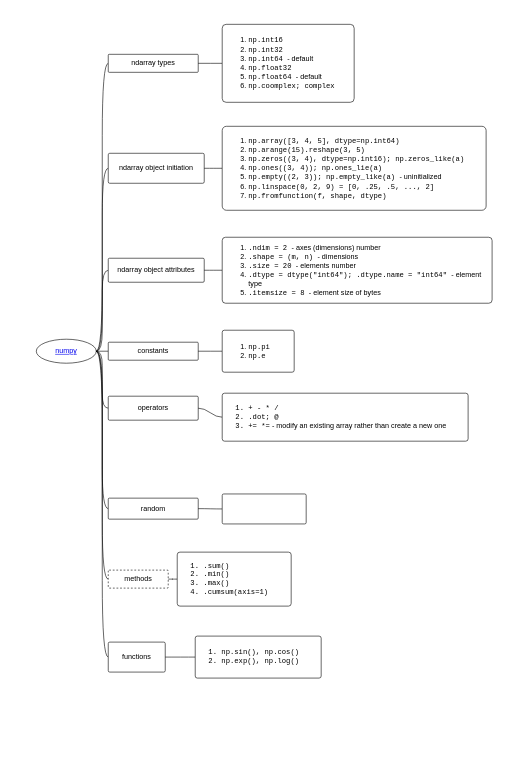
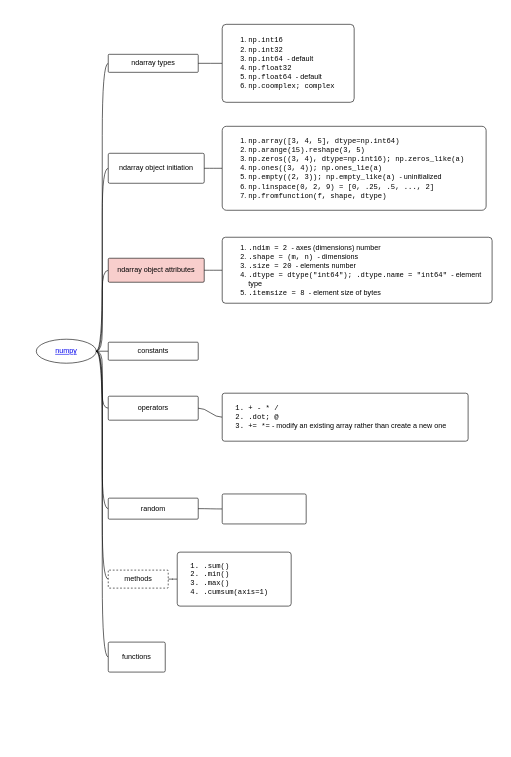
  <mxCell id="0" />
  <mxCell id="1" parent="0" />
  <mxCell id="2" value="" style="swimlane;html=1;startSize=15;horizontal=1;containerType=tree;strokeColor=none;fillColor=none;" parent="1" vertex="1"><mxGeometry x="20" y="20" width="810" height="1220" as="geometry" /></mxCell>
  <mxCell id="3" value="" style="edgeStyle=entityRelationEdgeStyle;startArrow=none;endArrow=none;segment=10;curved=1;" parent="2" source="4" target="5" edge="1"><mxGeometry relative="1" as="geometry" /></mxCell>
  <mxCell id="4" value="&lt;a href=&quot;https://numpy.org&quot;&gt;numpy&lt;/a&gt;" style="ellipse;whiteSpace=wrap;html=1;align=center;treeFolding=1;treeMoving=1;newEdgeStyle={&quot;edgeStyle&quot;:&quot;entityRelationEdgeStyle&quot;,&quot;startArrow&quot;:&quot;none&quot;,&quot;endArrow&quot;:&quot;none&quot;,&quot;segment&quot;:10,&quot;curved&quot;:1};" parent="2" vertex="1"><mxGeometry x="40" y="545" width="100" height="40" as="geometry" /></mxCell>
  <mxCell id="5" value="&lt;p&gt;ndarray types&lt;/p&gt;" style="whiteSpace=wrap;html=1;rounded=1;arcSize=5;align=center;verticalAlign=middle;strokeWidth=1;autosize=1;spacing=4;treeFolding=1;treeMoving=1;newEdgeStyle={&quot;edgeStyle&quot;:&quot;entityRelationEdgeStyle&quot;,&quot;startArrow&quot;:&quot;none&quot;,&quot;endArrow&quot;:&quot;none&quot;,&quot;segment&quot;:10,&quot;curved&quot;:1};direction=east;" parent="2" vertex="1"><mxGeometry x="160" y="70" width="150" height="30" as="geometry" /></mxCell>
  <mxCell id="6" value="" style="edgeStyle=entityRelationEdgeStyle;startArrow=none;endArrow=none;segment=10;curved=1;" parent="2" source="4" target="7" edge="1"><mxGeometry relative="1" as="geometry"><mxPoint x="120" y="85" as="sourcePoint" /></mxGeometry></mxCell>
- <mxCell id="7" value="&lt;p&gt;ndarray object attributes&lt;/p&gt;" style="whiteSpace=wrap;html=1;rounded=1;arcSize=5;align=center;verticalAlign=middle;strokeWidth=1;autosize=1;spacing=4;treeFolding=1;treeMoving=1;newEdgeStyle={&quot;edgeStyle&quot;:&quot;entityRelationEdgeStyle&quot;,&quot;startArrow&quot;:&quot;none&quot;,&quot;endArrow&quot;:&quot;none&quot;,&quot;segment&quot;:10,&quot;curved&quot;:1};" parent="2" vertex="1"><mxGeometry x="160" y="410" width="160" height="40" as="geometry" /></mxCell>
+ <mxCell id="7" value="&lt;p&gt;ndarray object attributes&lt;/p&gt;" style="whiteSpace=wrap;html=1;rounded=1;arcSize=5;align=center;verticalAlign=middle;strokeWidth=1;autosize=1;spacing=4;treeFolding=1;treeMoving=1;newEdgeStyle={&quot;edgeStyle&quot;:&quot;entityRelationEdgeStyle&quot;,&quot;startArrow&quot;:&quot;none&quot;,&quot;endArrow&quot;:&quot;none&quot;,&quot;segment&quot;:10,&quot;curved&quot;:1};fillColor=#f8cecc;" parent="2" vertex="1"><mxGeometry x="160" y="410" width="160" height="40" as="geometry" /></mxCell>
  <mxCell id="8" value="" style="edgeStyle=entityRelationEdgeStyle;startArrow=none;endArrow=none;segment=10;curved=1;" parent="2" source="4" target="9" edge="1"><mxGeometry relative="1" as="geometry"><mxPoint x="150" y="240" as="sourcePoint" /></mxGeometry></mxCell>
  <mxCell id="9" value="&lt;p&gt;ndarray object initiation&lt;/p&gt;" style="whiteSpace=wrap;html=1;rounded=1;arcSize=5;align=center;verticalAlign=middle;strokeWidth=1;autosize=1;spacing=4;treeFolding=1;treeMoving=1;newEdgeStyle={&quot;edgeStyle&quot;:&quot;entityRelationEdgeStyle&quot;,&quot;startArrow&quot;:&quot;none&quot;,&quot;endArrow&quot;:&quot;none&quot;,&quot;segment&quot;:10,&quot;curved&quot;:1};direction=east;" parent="2" vertex="1"><mxGeometry x="160" y="235" width="160" height="50" as="geometry" /></mxCell>
  <mxCell id="10" value="" style="edgeStyle=entityRelationEdgeStyle;startArrow=none;endArrow=none;segment=10;curved=1;" parent="2" source="4" target="11" edge="1"><mxGeometry relative="1" as="geometry"><mxPoint x="150" y="350" as="sourcePoint" /></mxGeometry></mxCell>
  <mxCell id="11" value="&lt;p&gt;constants&lt;/p&gt;" style="whiteSpace=wrap;html=1;rounded=1;arcSize=5;align=center;verticalAlign=middle;strokeWidth=1;autosize=1;spacing=4;treeFolding=1;treeMoving=1;newEdgeStyle={&quot;edgeStyle&quot;:&quot;entityRelationEdgeStyle&quot;,&quot;startArrow&quot;:&quot;none&quot;,&quot;endArrow&quot;:&quot;none&quot;,&quot;segment&quot;:10,&quot;curved&quot;:1};" parent="2" vertex="1"><mxGeometry x="160" y="550" width="150" height="30" as="geometry" /></mxCell>
  <mxCell id="12" value="" style="edgeStyle=entityRelationEdgeStyle;startArrow=none;endArrow=none;segment=10;curved=1;" parent="2" source="5" target="13" edge="1"><mxGeometry relative="1" as="geometry"><mxPoint x="150" y="345" as="sourcePoint" /></mxGeometry></mxCell>
  <mxCell id="13" value="&lt;div&gt;&lt;ol&gt;&lt;li&gt;&lt;font face=&quot;Courier New&quot;&gt;np.int16&lt;/font&gt;&lt;/li&gt;&lt;li&gt;&lt;font face=&quot;Courier New&quot;&gt;np.int32&lt;/font&gt;&lt;/li&gt;&lt;li&gt;&lt;font face=&quot;Courier New&quot;&gt;np.int64 &lt;/font&gt;- default&lt;/li&gt;&lt;li&gt;&lt;font face=&quot;Courier New&quot;&gt;np.float32&lt;/font&gt;&lt;/li&gt;&lt;li&gt;&lt;font face=&quot;Courier New&quot;&gt;np.float64 &lt;/font&gt;- default&lt;/li&gt;&lt;li&gt;&lt;font face=&quot;Courier New&quot;&gt;np.coomplex; complex&lt;/font&gt;&lt;/li&gt;&lt;/ol&gt;&lt;/div&gt;" style="whiteSpace=wrap;html=1;rounded=1;arcSize=5;align=left;verticalAlign=middle;strokeWidth=1;autosize=1;spacing=4;treeFolding=1;treeMoving=1;newEdgeStyle={&quot;edgeStyle&quot;:&quot;entityRelationEdgeStyle&quot;,&quot;startArrow&quot;:&quot;none&quot;,&quot;endArrow&quot;:&quot;none&quot;,&quot;segment&quot;:10,&quot;curved&quot;:1};direction=east;" parent="2" vertex="1"><mxGeometry x="350" y="20" width="220" height="130" as="geometry" /></mxCell>
  <mxCell id="14" value="" style="edgeStyle=entityRelationEdgeStyle;startArrow=none;endArrow=none;segment=10;curved=1;" parent="2" source="9" target="15" edge="1"><mxGeometry relative="1" as="geometry"><mxPoint x="150" y="350" as="sourcePoint" /></mxGeometry></mxCell>
  <mxCell id="15" value="&lt;div&gt;&lt;ol&gt;&lt;li&gt;&lt;font face=&quot;Courier New&quot;&gt;np.array([3, 4, 5], dtype=np.int64)&lt;/font&gt;&lt;/li&gt;&lt;li&gt;&lt;font face=&quot;Courier New&quot;&gt;np.arange(15).reshape(3, 5)&lt;/font&gt;&lt;/li&gt;&lt;li&gt;&lt;font face=&quot;Courier New&quot;&gt;np.zeros((3, 4), dtype=np.int16); np.zeros_like(a)&lt;/font&gt;&lt;/li&gt;&lt;li&gt;&lt;font face=&quot;Courier New&quot;&gt;np.ones((3, 4)); np.ones_lie(a)&lt;/font&gt;&lt;/li&gt;&lt;li&gt;&lt;font face=&quot;Courier New&quot;&gt;np.empty((2, 3)); np.empty_like(a)&amp;nbsp;&lt;/font&gt;- uninitialized&lt;/li&gt;&lt;li&gt;&lt;font face=&quot;Courier New&quot;&gt;np.linspace(0, 2, 9) = [0, .25, .5, ..., 2]&lt;/font&gt;&lt;/li&gt;&lt;li&gt;&lt;font face=&quot;Courier New&quot;&gt;np.fromfunction(f, shape, dtype)&lt;/font&gt;&lt;/li&gt;&lt;/ol&gt;&lt;/div&gt;" style="whiteSpace=wrap;html=1;rounded=1;arcSize=5;align=left;verticalAlign=middle;strokeWidth=1;autosize=1;spacing=4;treeFolding=1;treeMoving=1;newEdgeStyle={&quot;edgeStyle&quot;:&quot;entityRelationEdgeStyle&quot;,&quot;startArrow&quot;:&quot;none&quot;,&quot;endArrow&quot;:&quot;none&quot;,&quot;segment&quot;:10,&quot;curved&quot;:1};direction=east;" parent="2" vertex="1"><mxGeometry x="350" y="190" width="440" height="140" as="geometry" /></mxCell>
  <mxCell id="16" value="" style="edgeStyle=entityRelationEdgeStyle;startArrow=none;endArrow=none;segment=10;curved=1;" parent="2" source="7" target="17" edge="1"><mxGeometry relative="1" as="geometry"><mxPoint x="150" y="350" as="sourcePoint" /></mxGeometry></mxCell>
  <mxCell id="17" value="&lt;div&gt;&lt;ol&gt;&lt;li&gt;&lt;font face=&quot;Courier New&quot;&gt;.ndim = 2&amp;nbsp;&lt;/font&gt;- axes (dimensions) number&lt;/li&gt;&lt;li&gt;&lt;font face=&quot;Courier New&quot;&gt;.shape = (m, n)&amp;nbsp;&lt;/font&gt;- dimensions&lt;/li&gt;&lt;li&gt;&lt;font face=&quot;Courier New&quot;&gt;.size = 20&amp;nbsp;&lt;/font&gt;- elements number&lt;/li&gt;&lt;li&gt;&lt;font face=&quot;Courier New&quot;&gt;.dtype = dtype(&quot;int64&quot;); .dtype.name = &quot;int64&quot;&amp;nbsp;&lt;/font&gt;- element type&lt;/li&gt;&lt;li&gt;&lt;font face=&quot;Courier New&quot;&gt;.itemsize = 8&amp;nbsp;&lt;/font&gt;- element size of bytes&lt;/li&gt;&lt;/ol&gt;&lt;/div&gt;" style="whiteSpace=wrap;html=1;rounded=1;arcSize=5;align=left;verticalAlign=middle;strokeWidth=1;autosize=1;spacing=4;treeFolding=1;treeMoving=1;newEdgeStyle={&quot;edgeStyle&quot;:&quot;entityRelationEdgeStyle&quot;,&quot;startArrow&quot;:&quot;none&quot;,&quot;endArrow&quot;:&quot;none&quot;,&quot;segment&quot;:10,&quot;curved&quot;:1};" parent="2" vertex="1"><mxGeometry x="350" y="375" width="450" height="110" as="geometry" /></mxCell>
- <mxCell id="18" value="" style="edgeStyle=entityRelationEdgeStyle;startArrow=none;endArrow=none;segment=10;curved=1;" parent="2" source="11" target="19" edge="1"><mxGeometry relative="1" as="geometry"><mxPoint x="150" y="350" as="sourcePoint" /></mxGeometry></mxCell>
- <mxCell id="19" value="&lt;div&gt;&lt;ol&gt;&lt;li&gt;&lt;font face=&quot;Courier New&quot;&gt;np.pi&lt;/font&gt;&lt;/li&gt;&lt;li&gt;&lt;font face=&quot;Courier New&quot;&gt;np.e&lt;/font&gt;&lt;/li&gt;&lt;/ol&gt;&lt;/div&gt;" style="whiteSpace=wrap;html=1;rounded=1;arcSize=5;align=left;verticalAlign=middle;strokeWidth=1;autosize=1;spacing=4;treeFolding=1;treeMoving=1;newEdgeStyle={&quot;edgeStyle&quot;:&quot;entityRelationEdgeStyle&quot;,&quot;startArrow&quot;:&quot;none&quot;,&quot;endArrow&quot;:&quot;none&quot;,&quot;segment&quot;:10,&quot;curved&quot;:1};" parent="2" vertex="1"><mxGeometry x="350" y="530" width="120" height="70" as="geometry" /></mxCell>
  <mxCell id="20" value="" style="edgeStyle=entityRelationEdgeStyle;startArrow=none;endArrow=none;segment=10;curved=1;" parent="2" source="4" target="21" edge="1"><mxGeometry relative="1" as="geometry"><mxPoint x="150" y="280" as="sourcePoint" /></mxGeometry></mxCell>
  <mxCell id="21" value="&lt;p&gt;operators&lt;/p&gt;" style="whiteSpace=wrap;html=1;rounded=1;arcSize=5;align=center;verticalAlign=middle;strokeWidth=1;autosize=1;spacing=4;treeFolding=1;treeMoving=1;newEdgeStyle={&quot;edgeStyle&quot;:&quot;entityRelationEdgeStyle&quot;,&quot;startArrow&quot;:&quot;none&quot;,&quot;endArrow&quot;:&quot;none&quot;,&quot;segment&quot;:10,&quot;curved&quot;:1};" parent="2" vertex="1"><mxGeometry x="160" y="640" width="150" height="40" as="geometry" /></mxCell>
  <mxCell id="22" value="" style="edgeStyle=entityRelationEdgeStyle;startArrow=none;endArrow=none;segment=10;curved=1;" parent="2" source="21" target="23" edge="1"><mxGeometry relative="1" as="geometry"><mxPoint x="150" y="280" as="sourcePoint" /></mxGeometry></mxCell>
  <mxCell id="23" value="&lt;p&gt;&lt;/p&gt;&lt;ol&gt;&lt;li&gt;+ - * /&lt;/li&gt;&lt;li&gt;.dot; @&lt;/li&gt;&lt;li&gt;+= *=&lt;font face=&quot;Helvetica&quot;&gt;&amp;nbsp;- modify an existing array rather than create a new one&lt;/font&gt;&lt;/li&gt;&lt;/ol&gt;&lt;p&gt;&lt;/p&gt;" style="whiteSpace=wrap;html=1;rounded=1;arcSize=5;align=left;verticalAlign=middle;strokeWidth=1;autosize=1;spacing=4;treeFolding=1;treeMoving=1;newEdgeStyle={&quot;edgeStyle&quot;:&quot;entityRelationEdgeStyle&quot;,&quot;startArrow&quot;:&quot;none&quot;,&quot;endArrow&quot;:&quot;none&quot;,&quot;segment&quot;:10,&quot;curved&quot;:1};fontFamily=Courier New;" parent="2" vertex="1"><mxGeometry x="350" y="635" width="410" height="80" as="geometry" /></mxCell>
  <mxCell id="24" value="" style="edgeStyle=entityRelationEdgeStyle;startArrow=none;endArrow=none;segment=10;curved=1;" parent="2" source="4" target="25" edge="1"><mxGeometry relative="1" as="geometry"><mxPoint x="150" y="280" as="sourcePoint" /></mxGeometry></mxCell>
  <mxCell id="25" value="&lt;p&gt;random&lt;/p&gt;" style="whiteSpace=wrap;html=1;rounded=1;arcSize=5;align=center;verticalAlign=middle;strokeWidth=1;autosize=1;spacing=4;treeFolding=1;treeMoving=1;newEdgeStyle={&quot;edgeStyle&quot;:&quot;entityRelationEdgeStyle&quot;,&quot;startArrow&quot;:&quot;none&quot;,&quot;endArrow&quot;:&quot;none&quot;,&quot;segment&quot;:10,&quot;curved&quot;:1};" parent="2" vertex="1"><mxGeometry x="160" y="810" width="150" height="35" as="geometry" /></mxCell>
  <mxCell id="26" value="" style="edgeStyle=entityRelationEdgeStyle;startArrow=none;endArrow=none;segment=10;curved=1;" parent="2" source="25" target="27" edge="1"><mxGeometry relative="1" as="geometry"><mxPoint x="150" y="280" as="sourcePoint" /></mxGeometry></mxCell>
  <mxCell id="27" value="&lt;p&gt;&lt;br&gt;&lt;/p&gt;" style="whiteSpace=wrap;html=1;rounded=1;arcSize=5;align=center;verticalAlign=middle;strokeWidth=1;autosize=1;spacing=4;treeFolding=1;treeMoving=1;newEdgeStyle={&quot;edgeStyle&quot;:&quot;entityRelationEdgeStyle&quot;,&quot;startArrow&quot;:&quot;none&quot;,&quot;endArrow&quot;:&quot;none&quot;,&quot;segment&quot;:10,&quot;curved&quot;:1};" parent="2" vertex="1"><mxGeometry x="350" y="803" width="140" height="50" as="geometry" /></mxCell>
  <mxCell id="28" value="" style="edgeStyle=entityRelationEdgeStyle;startArrow=none;endArrow=none;segment=10;curved=1;" parent="2" source="4" target="29" edge="1"><mxGeometry relative="1" as="geometry"><mxPoint x="150" y="450" as="sourcePoint" /></mxGeometry></mxCell>
  <mxCell id="29" value="&lt;p&gt;methods&lt;/p&gt;" style="whiteSpace=wrap;html=1;rounded=1;arcSize=5;align=center;verticalAlign=middle;strokeWidth=1;autosize=1;spacing=4;treeFolding=1;treeMoving=1;newEdgeStyle={&quot;edgeStyle&quot;:&quot;entityRelationEdgeStyle&quot;,&quot;startArrow&quot;:&quot;none&quot;,&quot;endArrow&quot;:&quot;none&quot;,&quot;segment&quot;:10,&quot;curved&quot;:1};dashed=1;" parent="2" vertex="1"><mxGeometry x="160" y="930" width="100" height="30" as="geometry" /></mxCell>
  <mxCell id="30" value="" style="edgeStyle=entityRelationEdgeStyle;startArrow=none;endArrow=none;segment=10;curved=1;" parent="2" source="29" target="31" edge="1"><mxGeometry relative="1" as="geometry"><mxPoint x="150" y="450" as="sourcePoint" /></mxGeometry></mxCell>
  <mxCell id="31" value="&lt;p&gt;&lt;/p&gt;&lt;ol&gt;&lt;li&gt;.sum()&lt;/li&gt;&lt;li&gt;.min()&lt;/li&gt;&lt;li&gt;.max()&lt;/li&gt;&lt;li&gt;.cumsum(axis=1)&lt;/li&gt;&lt;/ol&gt;&lt;p&gt;&lt;/p&gt;" style="whiteSpace=wrap;html=1;rounded=1;arcSize=5;align=left;verticalAlign=middle;strokeWidth=1;autosize=1;spacing=4;treeFolding=1;treeMoving=1;newEdgeStyle={&quot;edgeStyle&quot;:&quot;entityRelationEdgeStyle&quot;,&quot;startArrow&quot;:&quot;none&quot;,&quot;endArrow&quot;:&quot;none&quot;,&quot;segment&quot;:10,&quot;curved&quot;:1};fontFamily=Courier New;" parent="2" vertex="1"><mxGeometry x="275" y="900" width="190" height="90" as="geometry" /></mxCell>
  <mxCell id="32" value="" style="edgeStyle=entityRelationEdgeStyle;startArrow=none;endArrow=none;segment=10;curved=1;" edge="1" target="33" source="4" parent="2"><mxGeometry relative="1" as="geometry"><mxPoint x="150" y="450" as="sourcePoint" /></mxGeometry></mxCell>
  <mxCell id="33" value="&lt;p&gt;functions&lt;/p&gt;" style="whiteSpace=wrap;html=1;rounded=1;arcSize=5;align=center;verticalAlign=middle;strokeWidth=1;autosize=1;spacing=4;treeFolding=1;treeMoving=1;newEdgeStyle={&quot;edgeStyle&quot;:&quot;entityRelationEdgeStyle&quot;,&quot;startArrow&quot;:&quot;none&quot;,&quot;endArrow&quot;:&quot;none&quot;,&quot;segment&quot;:10,&quot;curved&quot;:1};" vertex="1" parent="2"><mxGeometry x="160" y="1050" width="95" height="50" as="geometry" /></mxCell>
- <mxCell id="34" value="" style="edgeStyle=entityRelationEdgeStyle;startArrow=none;endArrow=none;segment=10;curved=1;" edge="1" target="35" source="33" parent="2"><mxGeometry relative="1" as="geometry"><mxPoint x="270" y="965" as="sourcePoint" /></mxGeometry></mxCell>
- <mxCell id="35" value="&lt;p&gt;&lt;/p&gt;&lt;ol&gt;&lt;li&gt;np.sin(), np.cos()&lt;/li&gt;&lt;li&gt;np.exp(), np.log()&lt;/li&gt;&lt;/ol&gt;&lt;p&gt;&lt;/p&gt;" style="whiteSpace=wrap;html=1;rounded=1;arcSize=5;align=left;verticalAlign=middle;strokeWidth=1;autosize=1;spacing=4;treeFolding=1;treeMoving=1;newEdgeStyle={&quot;edgeStyle&quot;:&quot;entityRelationEdgeStyle&quot;,&quot;startArrow&quot;:&quot;none&quot;,&quot;endArrow&quot;:&quot;none&quot;,&quot;segment&quot;:10,&quot;curved&quot;:1};fontFamily=Courier New;" vertex="1" parent="2"><mxGeometry x="305" y="1040" width="210" height="70" as="geometry" /></mxCell>
